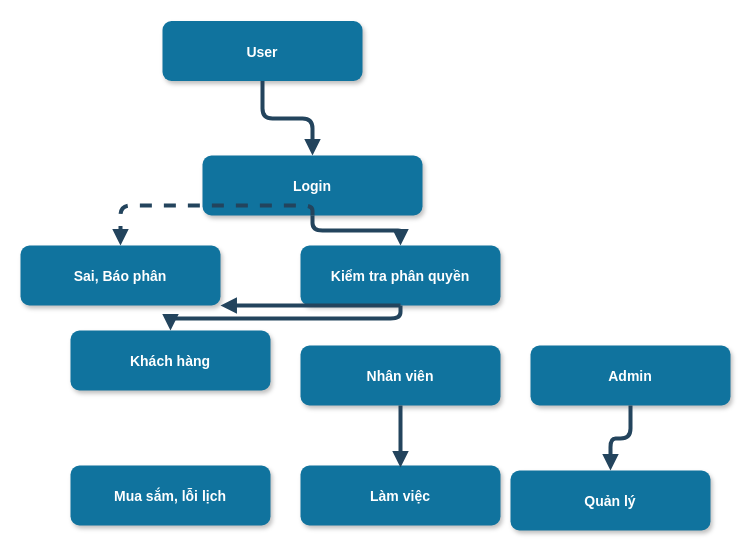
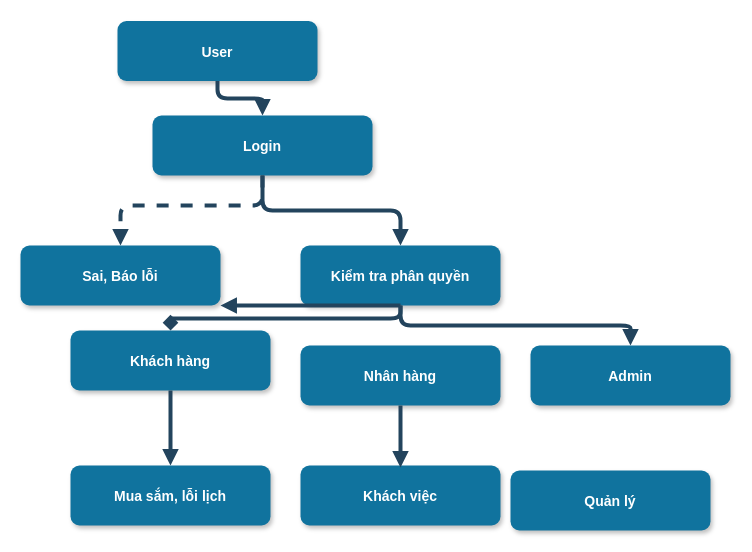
  <mxCell id="0" />
  <mxCell id="1" parent="0" />
- <mxCell id="2" value="User" style="rounded=1;fillColor=#10739E;strokeColor=none;shadow=1;gradientColor=none;fontStyle=1;fontColor=#FFFFFF;fontSize=14;" parent="1" vertex="1"><mxGeometry x="162" y="20.5" width="200" height="60" as="geometry" /></mxCell>
- <mxCell id="3" value="Login" style="rounded=1;fillColor=#10739E;strokeColor=none;shadow=1;gradientColor=none;fontStyle=1;fontColor=#FFFFFF;fontSize=14;" parent="1" vertex="1"><mxGeometry x="202" y="155" width="220" height="60" as="geometry" /></mxCell>
- <mxCell id="4" value="Sai, Báo phân" style="rounded=1;fillColor=#10739E;strokeColor=none;shadow=1;gradientColor=none;fontStyle=1;fontColor=#FFFFFF;fontSize=14;" parent="1" vertex="1"><mxGeometry x="20" y="245" width="200" height="60" as="geometry" /></mxCell>
+ <mxCell id="2" value="User" style="rounded=1;fillColor=#10739E;strokeColor=none;shadow=1;gradientColor=none;fontStyle=1;fontColor=#FFFFFF;fontSize=14;" parent="1" vertex="1"><mxGeometry x="117" y="20.5" width="200" height="60" as="geometry" /></mxCell>
+ <mxCell id="3" value="Login" style="rounded=1;fillColor=#10739E;strokeColor=none;shadow=1;gradientColor=none;fontStyle=1;fontColor=#FFFFFF;fontSize=14;" parent="1" vertex="1"><mxGeometry x="152" y="115" width="220" height="60" as="geometry" /></mxCell>
+ <mxCell id="4" value="Sai, Báo lỗi" style="rounded=1;fillColor=#10739E;strokeColor=none;shadow=1;gradientColor=none;fontStyle=1;fontColor=#FFFFFF;fontSize=14;" parent="1" vertex="1"><mxGeometry x="20" y="245" width="200" height="60" as="geometry" /></mxCell>
  <mxCell id="5" value="Kiểm tra phân quyền" style="rounded=1;fillColor=#10739E;strokeColor=none;shadow=1;gradientColor=none;fontStyle=1;fontColor=#FFFFFF;fontSize=14;" parent="1" vertex="1"><mxGeometry x="300" y="245" width="200" height="60" as="geometry" /></mxCell>
  <mxCell id="6" value="" style="edgeStyle=elbowEdgeStyle;elbow=vertical;strokeWidth=4;endArrow=block;endFill=1;fontStyle=1;strokeColor=#23445D;" parent="1" source="2" target="3" edge="1"><mxGeometry x="22" y="165.5" width="100" height="100" as="geometry"><mxPoint x="-488" y="80.5" as="sourcePoint" /><mxPoint x="-388" y="-19.5" as="targetPoint" /></mxGeometry></mxCell>
  <mxCell id="7" value="" style="edgeStyle=elbowEdgeStyle;elbow=vertical;strokeWidth=4;endArrow=block;endFill=1;fontStyle=1;strokeColor=#23445D;" parent="1" source="3" target="5" edge="1"><mxGeometry x="22" y="165.5" width="100" height="100" as="geometry"><mxPoint x="-488" y="80.5" as="sourcePoint" /><mxPoint x="-388" y="-19.5" as="targetPoint" /></mxGeometry></mxCell>
  <mxCell id="8" value="Khách hàng" style="rounded=1;fillColor=#10739E;strokeColor=none;shadow=1;gradientColor=none;fontStyle=1;fontColor=#FFFFFF;fontSize=14;" vertex="1" parent="1"><mxGeometry x="70" y="330" width="200" height="60" as="geometry" /></mxCell>
  <mxCell id="9" value="Admin" style="rounded=1;fillColor=#10739E;strokeColor=none;shadow=1;gradientColor=none;fontStyle=1;fontColor=#FFFFFF;fontSize=14;" vertex="1" parent="1"><mxGeometry x="530" y="345" width="200" height="60" as="geometry" /></mxCell>
- <mxCell id="10" value="Nhân viên" style="rounded=1;fillColor=#10739E;strokeColor=none;shadow=1;gradientColor=none;fontStyle=1;fontColor=#FFFFFF;fontSize=14;" vertex="1" parent="1"><mxGeometry x="300" y="345" width="200" height="60" as="geometry" /></mxCell>
+ <mxCell id="10" value="Nhân hàng" style="rounded=1;fillColor=#10739E;strokeColor=none;shadow=1;gradientColor=none;fontStyle=1;fontColor=#FFFFFF;fontSize=14;" vertex="1" parent="1"><mxGeometry x="300" y="345" width="200" height="60" as="geometry" /></mxCell>
+ <mxCell id="11" value="" style="edgeStyle=elbowEdgeStyle;elbow=vertical;strokeWidth=4;endArrow=block;endFill=1;fontStyle=1;strokeColor=#23445D;exitX=0.5;exitY=1;exitDx=0;exitDy=0;entryX=0.5;entryY=0;entryDx=0;entryDy=0;" edge="1" parent="1" source="5" target="9"><mxGeometry x="22" y="165.5" width="100" height="100" as="geometry"><mxPoint x="490" y="265" as="sourcePoint" /><mxPoint x="646" y="326.86" as="targetPoint" /></mxGeometry></mxCell>
  <mxCell id="12" value="" style="edgeStyle=elbowEdgeStyle;elbow=vertical;strokeWidth=4;endArrow=block;endFill=1;fontStyle=1;strokeColor=#23445D;exitX=0.5;exitY=1;exitDx=0;exitDy=0;" edge="1" parent="1" source="5" target="4"><mxGeometry x="22" y="165.5" width="100" height="100" as="geometry"><mxPoint x="410" y="315" as="sourcePoint" /><mxPoint x="660" y="355" as="targetPoint" /></mxGeometry></mxCell>
- <mxCell id="13" value="" style="edgeStyle=elbowEdgeStyle;elbow=vertical;strokeWidth=4;endArrow=block;endFill=1;fontStyle=1;strokeColor=#23445D;exitX=0.5;exitY=1;exitDx=0;exitDy=0;entryX=0.5;entryY=0;entryDx=0;entryDy=0;" edge="1" parent="1" source="5" target="8"><mxGeometry x="22" y="165.5" width="100" height="100" as="geometry"><mxPoint x="420" y="325" as="sourcePoint" /><mxPoint x="670" y="365" as="targetPoint" /></mxGeometry></mxCell>
+ <mxCell id="13" value="" style="edgeStyle=elbowEdgeStyle;elbow=vertical;strokeWidth=4;endArrow=diamond;endFill=1;fontStyle=1;strokeColor=#23445D;exitX=0.5;exitY=1;exitDx=0;exitDy=0;entryX=0.5;entryY=0;entryDx=0;entryDy=0;" edge="1" parent="1" source="5" target="8"><mxGeometry x="22" y="165.5" width="100" height="100" as="geometry"><mxPoint x="420" y="325" as="sourcePoint" /><mxPoint x="670" y="365" as="targetPoint" /></mxGeometry></mxCell>
  <mxCell id="14" value="Mua sắm, lỗi lịch" style="rounded=1;fillColor=#10739E;strokeColor=none;shadow=1;gradientColor=none;fontStyle=1;fontColor=#FFFFFF;fontSize=14;" vertex="1" parent="1"><mxGeometry x="70" y="465" width="200" height="60" as="geometry" /></mxCell>
- <mxCell id="15" value="Làm việc" style="rounded=1;fillColor=#10739E;strokeColor=none;shadow=1;gradientColor=none;fontStyle=1;fontColor=#FFFFFF;fontSize=14;" vertex="1" parent="1"><mxGeometry x="300" y="465" width="200" height="60" as="geometry" /></mxCell>
+ <mxCell id="15" value="Khách việc" style="rounded=1;fillColor=#10739E;strokeColor=none;shadow=1;gradientColor=none;fontStyle=1;fontColor=#FFFFFF;fontSize=14;" vertex="1" parent="1"><mxGeometry x="300" y="465" width="200" height="60" as="geometry" /></mxCell>
  <mxCell id="16" value="Quản lý" style="rounded=1;fillColor=#10739E;strokeColor=none;shadow=1;gradientColor=none;fontStyle=1;fontColor=#FFFFFF;fontSize=14;" vertex="1" parent="1"><mxGeometry x="510" y="470" width="200" height="60" as="geometry" /></mxCell>
+ <mxCell id="17" value="" style="edgeStyle=elbowEdgeStyle;elbow=vertical;strokeWidth=4;endArrow=block;endFill=1;fontStyle=1;strokeColor=#23445D;exitX=0.5;exitY=1;exitDx=0;exitDy=0;entryX=0.5;entryY=0;entryDx=0;entryDy=0;" edge="1" parent="1" source="8" target="14"><mxGeometry x="22" y="165.5" width="100" height="100" as="geometry"><mxPoint x="410" y="315" as="sourcePoint" /><mxPoint x="180" y="355" as="targetPoint" /></mxGeometry></mxCell>
  <mxCell id="18" value="" style="edgeStyle=elbowEdgeStyle;elbow=vertical;strokeWidth=4;endArrow=block;endFill=1;fontStyle=1;strokeColor=#23445D;exitX=0.5;exitY=1;exitDx=0;exitDy=0;" edge="1" parent="1" source="10"><mxGeometry x="22" y="165.5" width="100" height="100" as="geometry"><mxPoint x="399.41" y="405" as="sourcePoint" /><mxPoint x="400" y="467" as="targetPoint" /></mxGeometry></mxCell>
- <mxCell id="19" value="" style="edgeStyle=elbowEdgeStyle;elbow=vertical;strokeWidth=4;endArrow=block;endFill=1;fontStyle=1;strokeColor=#23445D;exitX=0.5;exitY=1;exitDx=0;exitDy=0;entryX=0.5;entryY=0;entryDx=0;entryDy=0;" edge="1" parent="1" source="9" target="16"><mxGeometry x="22" y="165.5" width="100" height="100" as="geometry"><mxPoint x="190" y="425" as="sourcePoint" /><mxPoint x="190" y="485" as="targetPoint" /></mxGeometry></mxCell>
  <mxCell id="20" value="" style="edgeStyle=elbowEdgeStyle;elbow=vertical;strokeWidth=4;endArrow=block;endFill=1;fontStyle=1;dashed=1;strokeColor=#23445D;exitX=0.5;exitY=1;exitDx=0;exitDy=0;entryX=0.5;entryY=0;entryDx=0;entryDy=0;" edge="1" parent="1" source="3" target="4"><mxGeometry x="22" y="165.5" width="100" height="100" as="geometry"><mxPoint x="162" y="175" as="sourcePoint" /><mxPoint x="762" y="365" as="targetPoint" /><Array as="points"><mxPoint x="190" y="205" /></Array></mxGeometry></mxCell>
